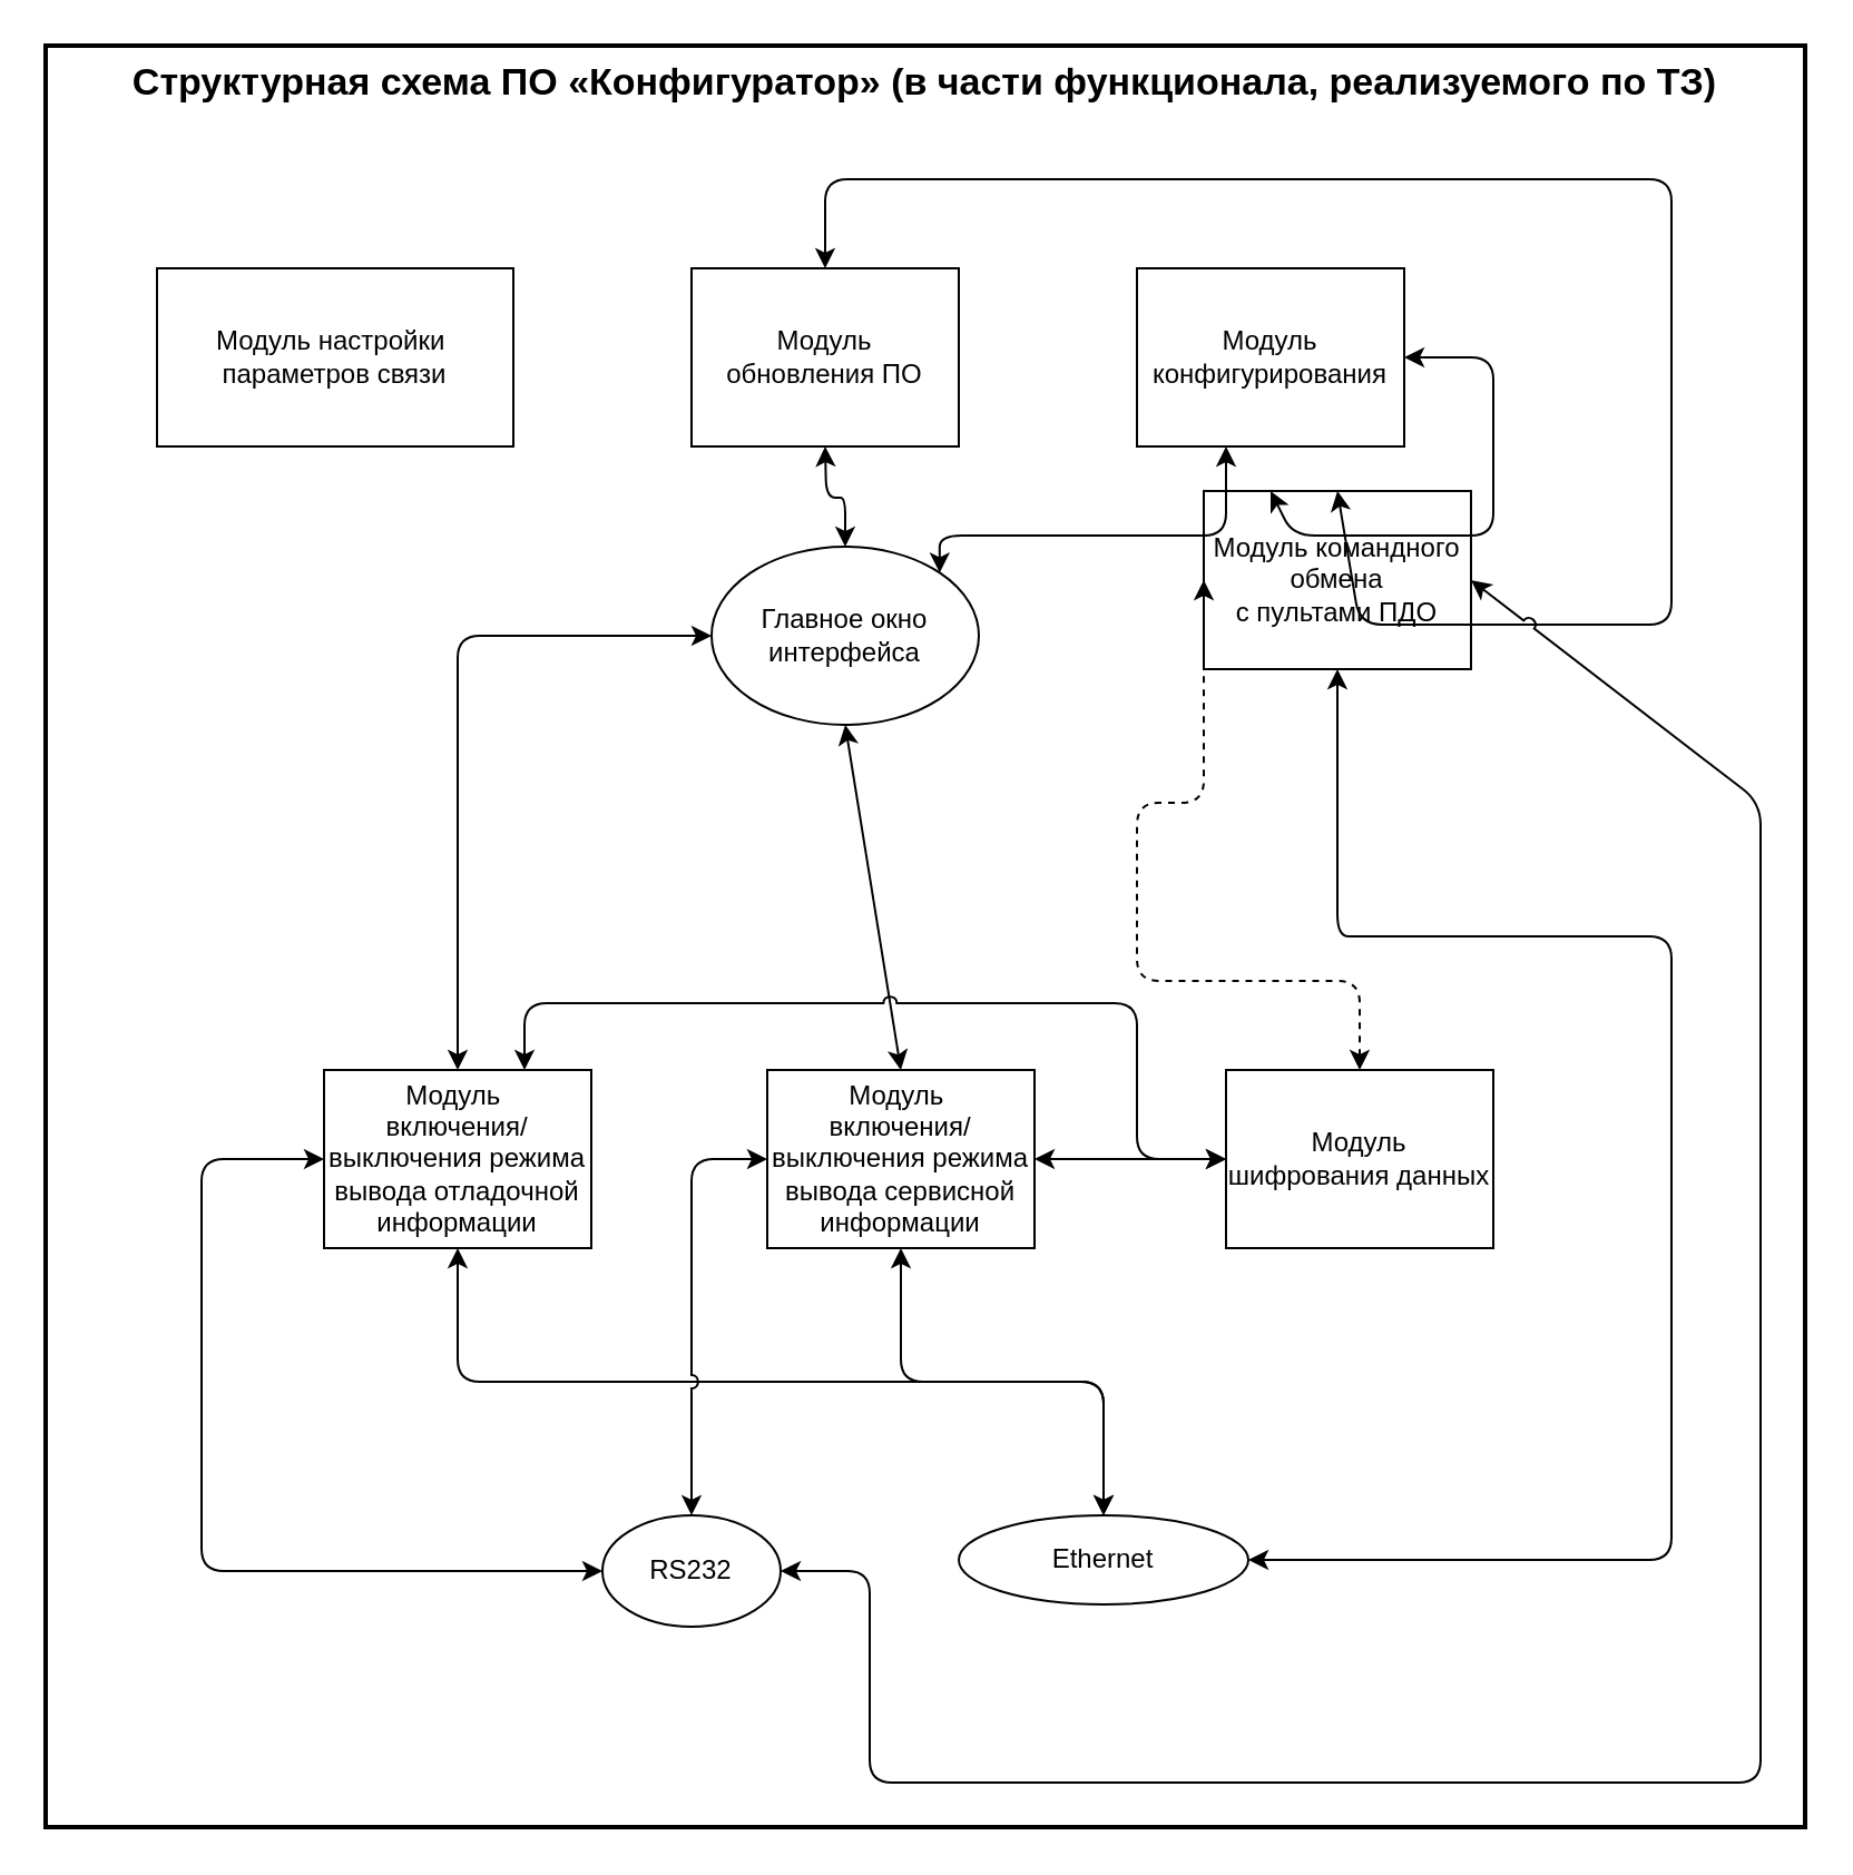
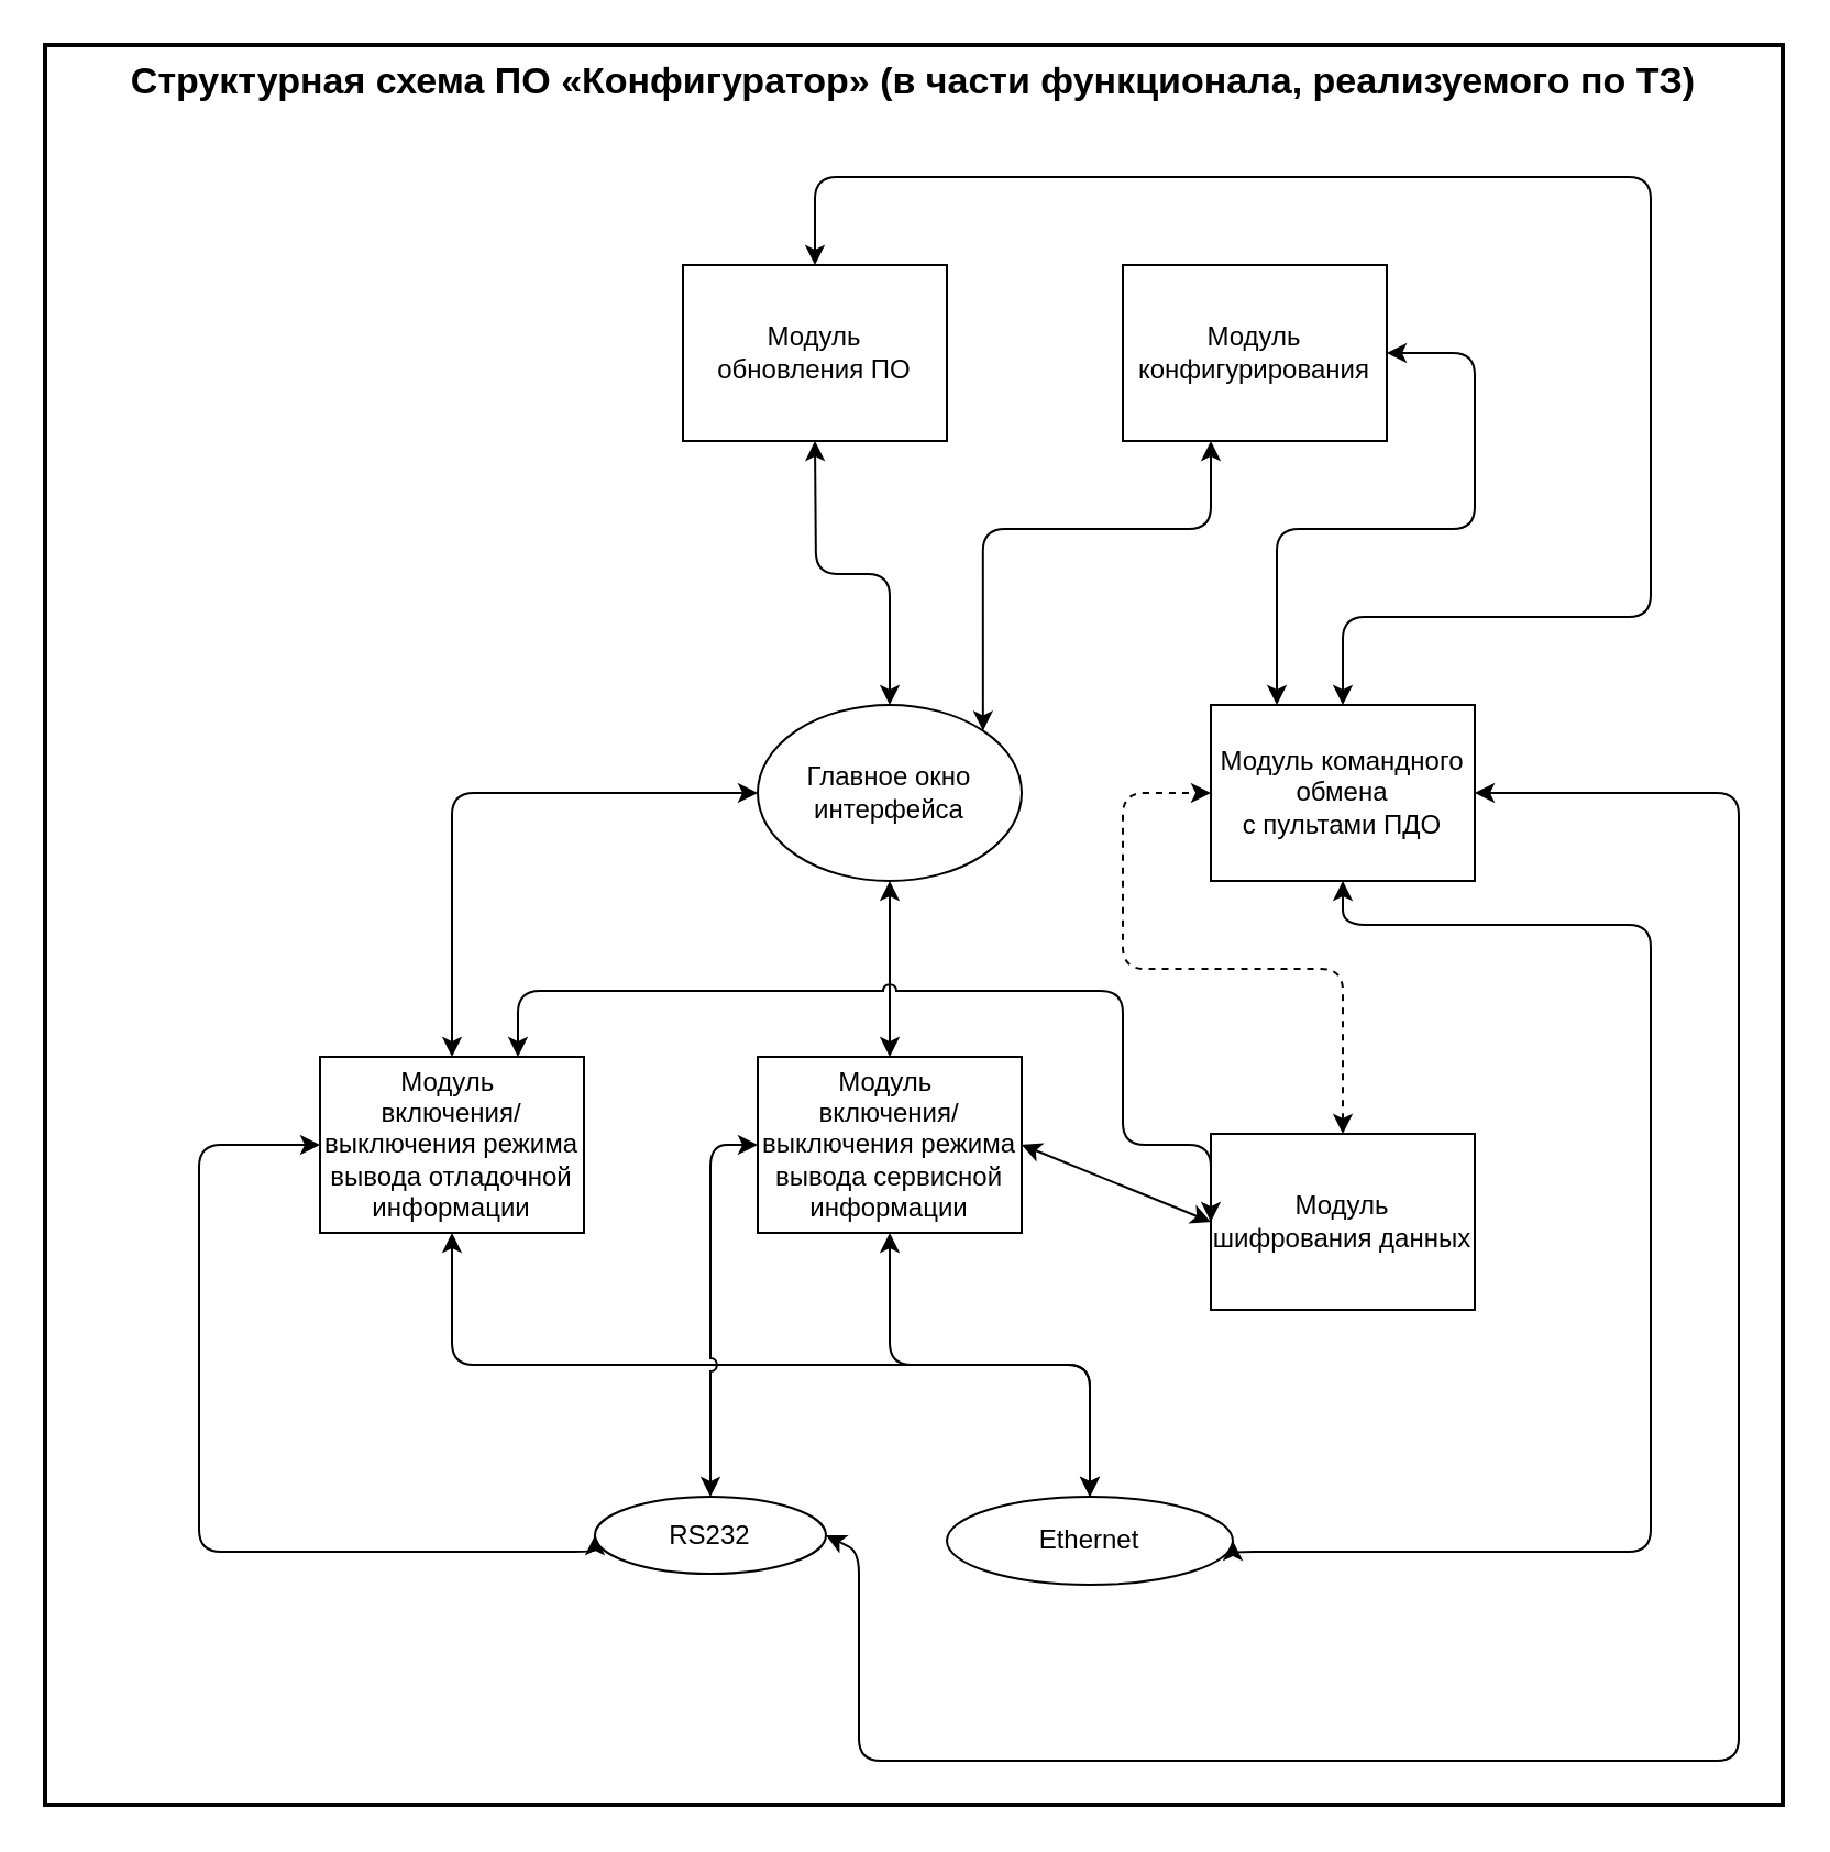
  <mxCell id="0" />
  <mxCell id="1" parent="0" />
- <mxCell id="2" value="Главное окно&lt;br&gt;интерфейса" style="ellipse;whiteSpace=wrap;html=1;" parent="1" vertex="1"><mxGeometry x="319" y="245" width="120" height="80" as="geometry" /></mxCell>
- <mxCell id="3" value="Модуль настройки&amp;nbsp;&lt;br&gt;параметров связи" style="rounded=0;whiteSpace=wrap;html=1;" parent="1" vertex="1"><mxGeometry x="70" y="120" width="160" height="80" as="geometry" /></mxCell>
+ <mxCell id="2" value="Главное окно&lt;br&gt;интерфейса" style="ellipse;whiteSpace=wrap;html=1;" parent="1" vertex="1"><mxGeometry x="344" y="320" width="120" height="80" as="geometry" /></mxCell>
  <mxCell id="4" value="Модуль конфигурирования" style="rounded=0;whiteSpace=wrap;html=1;" parent="1" vertex="1"><mxGeometry x="510" y="120" width="120" height="80" as="geometry" /></mxCell>
  <mxCell id="5" value="Модуль&lt;br&gt;обновления ПО" style="rounded=0;whiteSpace=wrap;html=1;" parent="1" vertex="1"><mxGeometry x="310" y="120" width="120" height="80" as="geometry" /></mxCell>
  <mxCell id="6" value="Модуль&amp;nbsp;&lt;br&gt;включения/выключения режима вывода отладочной информации" style="rounded=0;whiteSpace=wrap;html=1;" parent="1" vertex="1"><mxGeometry x="145" y="480" width="120" height="80" as="geometry" /></mxCell>
  <mxCell id="7" value="Модуль&amp;nbsp;&lt;br&gt;включения/выключения режима вывода сервисной информации" style="rounded=0;whiteSpace=wrap;html=1;" parent="1" vertex="1"><mxGeometry x="344" y="480" width="120" height="80" as="geometry" /></mxCell>
- <mxCell id="8" value="Модуль командного обмена&lt;br&gt;с пультами ПДО" style="rounded=0;whiteSpace=wrap;html=1;" parent="1" vertex="1"><mxGeometry x="540" y="220" width="120" height="80" as="geometry" /></mxCell>
- <mxCell id="9" value="Модуль шифрования данных" style="rounded=0;whiteSpace=wrap;html=1;" parent="1" vertex="1"><mxGeometry x="550" y="480" width="120" height="80" as="geometry" /></mxCell>
- <mxCell id="10" value="RS232" style="ellipse;whiteSpace=wrap;html=1;" parent="1" vertex="1"><mxGeometry x="270" y="680" width="80" height="50" as="geometry" /></mxCell>
+ <mxCell id="8" value="Модуль командного обмена&lt;br&gt;с пультами ПДО" style="rounded=0;whiteSpace=wrap;html=1;" parent="1" vertex="1"><mxGeometry x="550" y="320" width="120" height="80" as="geometry" /></mxCell>
+ <mxCell id="9" value="Модуль шифрования данных" style="rounded=0;whiteSpace=wrap;html=1;" parent="1" vertex="1"><mxGeometry x="550" y="515" width="120" height="80" as="geometry" /></mxCell>
+ <mxCell id="10" value="RS232" style="ellipse;whiteSpace=wrap;html=1;" parent="1" vertex="1"><mxGeometry x="270" y="680" width="105" height="35" as="geometry" /></mxCell>
  <mxCell id="11" value="Ethernet" style="ellipse;whiteSpace=wrap;html=1;" parent="1" vertex="1"><mxGeometry x="430" y="680" width="130" height="40" as="geometry" /></mxCell>
  <mxCell id="12" value="" style="endArrow=classic;startArrow=classic;html=1;entryX=0.5;entryY=0;entryDx=0;entryDy=0;edgeStyle=orthogonalEdgeStyle;" parent="1" target="2" edge="1"><mxGeometry width="50" height="50" relative="1" as="geometry"><mxPoint x="370" y="200" as="sourcePoint" /><mxPoint x="400" y="319" as="targetPoint" /></mxGeometry></mxCell>
  <mxCell id="13" value="" style="endArrow=classic;startArrow=classic;html=1;exitX=1;exitY=0;exitDx=0;exitDy=0;edgeStyle=orthogonalEdgeStyle;" parent="1" source="2" edge="1"><mxGeometry width="50" height="50" relative="1" as="geometry"><mxPoint x="460" y="310" as="sourcePoint" /><mxPoint x="550" y="200" as="targetPoint" /><Array as="points"><mxPoint x="446" y="240" /><mxPoint x="550" y="240" /><mxPoint x="550" y="200" /></Array></mxGeometry></mxCell>
  <mxCell id="14" value="" style="endArrow=classic;startArrow=classic;html=1;exitX=0.5;exitY=0;exitDx=0;exitDy=0;entryX=0.5;entryY=0;entryDx=0;entryDy=0;" parent="1" source="5" target="8" edge="1"><mxGeometry width="50" height="50" relative="1" as="geometry"><mxPoint x="370" y="100" as="sourcePoint" /><mxPoint x="420" y="50" as="targetPoint" /><Array as="points"><mxPoint x="370" y="80" /><mxPoint x="550" y="80" /><mxPoint x="750" y="80" /><mxPoint x="750" y="280" /><mxPoint x="610" y="280" /></Array></mxGeometry></mxCell>
  <mxCell id="15" value="" style="endArrow=classic;startArrow=classic;html=1;entryX=0.25;entryY=0;entryDx=0;entryDy=0;" parent="1" target="8" edge="1"><mxGeometry width="50" height="50" relative="1" as="geometry"><mxPoint x="630" y="160" as="sourcePoint" /><mxPoint x="705" y="120" as="targetPoint" /><Array as="points"><mxPoint x="670" y="160" /><mxPoint x="670" y="240" /><mxPoint x="580" y="240" /></Array></mxGeometry></mxCell>
  <mxCell id="16" value="" style="endArrow=classic;startArrow=classic;html=1;entryX=1;entryY=0.5;entryDx=0;entryDy=0;exitX=0.5;exitY=1;exitDx=0;exitDy=0;edgeStyle=orthogonalEdgeStyle;" parent="1" source="8" target="11" edge="1"><mxGeometry width="50" height="50" relative="1" as="geometry"><mxPoint x="670" y="500" as="sourcePoint" /><mxPoint x="740" y="310" as="targetPoint" /><Array as="points"><mxPoint x="610" y="420" /><mxPoint x="750" y="420" /><mxPoint x="750" y="705" /></Array></mxGeometry></mxCell>
  <mxCell id="17" value="" style="endArrow=classic;startArrow=classic;html=1;entryX=1;entryY=0.5;entryDx=0;entryDy=0;exitX=1;exitY=0.5;exitDx=0;exitDy=0;jumpStyle=arc;" parent="1" source="10" target="8" edge="1"><mxGeometry width="50" height="50" relative="1" as="geometry"><mxPoint x="370" y="590" as="sourcePoint" /><mxPoint x="420" y="540" as="targetPoint" /><Array as="points"><mxPoint x="390" y="705" /><mxPoint x="390" y="800" /><mxPoint x="790" y="800" /><mxPoint x="790" y="440" /><mxPoint x="790" y="360" /></Array></mxGeometry></mxCell>
  <mxCell id="18" value="" style="endArrow=classic;startArrow=classic;html=1;exitX=0.5;exitY=0;exitDx=0;exitDy=0;entryX=0;entryY=0.5;entryDx=0;entryDy=0;edgeStyle=orthogonalEdgeStyle;" parent="1" source="6" target="2" edge="1"><mxGeometry width="50" height="50" relative="1" as="geometry"><mxPoint x="380" y="540" as="sourcePoint" /><mxPoint x="430" y="490" as="targetPoint" /></mxGeometry></mxCell>
  <mxCell id="19" value="" style="endArrow=classic;startArrow=classic;html=1;exitX=0.5;exitY=0;exitDx=0;exitDy=0;entryX=0.5;entryY=1;entryDx=0;entryDy=0;jumpStyle=arc;" parent="1" source="7" target="2" edge="1"><mxGeometry width="50" height="50" relative="1" as="geometry"><mxPoint x="380" y="540" as="sourcePoint" /><mxPoint x="430" y="490" as="targetPoint" /></mxGeometry></mxCell>
  <mxCell id="20" value="" style="endArrow=classic;startArrow=classic;html=1;entryX=0;entryY=0.5;entryDx=0;entryDy=0;exitX=0.5;exitY=0;exitDx=0;exitDy=0;edgeStyle=orthogonalEdgeStyle;dashed=1;" parent="1" source="9" target="8" edge="1"><mxGeometry width="50" height="50" relative="1" as="geometry"><mxPoint x="380" y="540" as="sourcePoint" /><mxPoint x="430" y="490" as="targetPoint" /><Array as="points"><mxPoint x="610" y="440" /><mxPoint x="510" y="440" /><mxPoint x="510" y="360" /></Array></mxGeometry></mxCell>
  <mxCell id="21" value="" style="endArrow=classic;startArrow=classic;html=1;entryX=0;entryY=0.5;entryDx=0;entryDy=0;exitX=1;exitY=0.5;exitDx=0;exitDy=0;" parent="1" source="7" target="9" edge="1"><mxGeometry width="50" height="50" relative="1" as="geometry"><mxPoint x="380" y="540" as="sourcePoint" /><mxPoint x="430" y="490" as="targetPoint" /></mxGeometry></mxCell>
  <mxCell id="22" value="" style="endArrow=classic;startArrow=classic;html=1;exitX=0.75;exitY=0;exitDx=0;exitDy=0;entryX=0;entryY=0.5;entryDx=0;entryDy=0;edgeStyle=orthogonalEdgeStyle;jumpStyle=arc;" parent="1" source="6" target="9" edge="1"><mxGeometry width="50" height="50" relative="1" as="geometry"><mxPoint x="380" y="540" as="sourcePoint" /><mxPoint x="430" y="490" as="targetPoint" /><Array as="points"><mxPoint x="235" y="450" /><mxPoint x="510" y="450" /><mxPoint x="510" y="520" /></Array></mxGeometry></mxCell>
  <mxCell id="23" value="" style="endArrow=classic;startArrow=classic;html=1;entryX=0.5;entryY=1;entryDx=0;entryDy=0;exitX=0.5;exitY=0;exitDx=0;exitDy=0;edgeStyle=orthogonalEdgeStyle;" parent="1" source="11" target="7" edge="1"><mxGeometry width="50" height="50" relative="1" as="geometry"><mxPoint x="380" y="540" as="sourcePoint" /><mxPoint x="430" y="490" as="targetPoint" /></mxGeometry></mxCell>
  <mxCell id="24" value="" style="endArrow=classic;startArrow=classic;html=1;exitX=0.5;exitY=1;exitDx=0;exitDy=0;entryX=0.5;entryY=0;entryDx=0;entryDy=0;edgeStyle=orthogonalEdgeStyle;jumpStyle=arc;" parent="1" source="6" target="11" edge="1"><mxGeometry width="50" height="50" relative="1" as="geometry"><mxPoint x="380" y="540" as="sourcePoint" /><mxPoint x="430" y="490" as="targetPoint" /></mxGeometry></mxCell>
  <mxCell id="25" value="" style="endArrow=classic;startArrow=classic;html=1;entryX=0;entryY=0.5;entryDx=0;entryDy=0;exitX=0.5;exitY=0;exitDx=0;exitDy=0;edgeStyle=orthogonalEdgeStyle;jumpStyle=arc;" parent="1" source="10" target="7" edge="1"><mxGeometry width="50" height="50" relative="1" as="geometry"><mxPoint x="380" y="540" as="sourcePoint" /><mxPoint x="430" y="490" as="targetPoint" /></mxGeometry></mxCell>
  <mxCell id="26" value="" style="endArrow=classic;startArrow=classic;html=1;exitX=0;exitY=0.5;exitDx=0;exitDy=0;entryX=0;entryY=0.5;entryDx=0;entryDy=0;edgeStyle=orthogonalEdgeStyle;" parent="1" source="6" target="10" edge="1"><mxGeometry width="50" height="50" relative="1" as="geometry"><mxPoint x="380" y="540" as="sourcePoint" /><mxPoint x="430" y="490" as="targetPoint" /><Array as="points"><mxPoint x="90" y="520" /><mxPoint x="90" y="705" /></Array></mxGeometry></mxCell>
  <mxCell id="27" value="Структурная схема ПО «Конфигуратор» (в части функционала, реализуемого по ТЗ)" style="swimlane;fontSize=17;swimlaneLine=0;strokeWidth=2;startSize=30;" vertex="1" parent="1"><mxGeometry x="20" y="20" width="790" height="800" as="geometry" /></mxCell>
